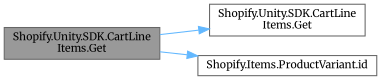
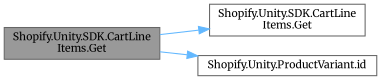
  digraph {
    rankdir=LR
    fontname=Merriweather
    node [color=grey40 fillcolor=white fontname=Merriweather fontsize=10 shape=box style=filled]
    edge [color=steelblue1 fontname=Merriweather fontsize=10 labelfontname=Helvetica labelfontsize=10 style=solid]
    n1 [color=gray40 fillcolor=grey60 fontcolor=black height=0.2 label="Shopify.Unity.SDK.CartLine\lItems.Get" width=0.4]
    n2 [height=0.2 label="Shopify.Unity.SDK.CartLine\lItems.Get" width=0.4]
-   n3 [height=0.2 label="Shopify.Items.ProductVariant.id" width=0.4]
+   n3 [height=0.2 label="Shopify.Unity.ProductVariant.id" width=0.4]
    n1 -> n2
    n1 -> n3
  }
